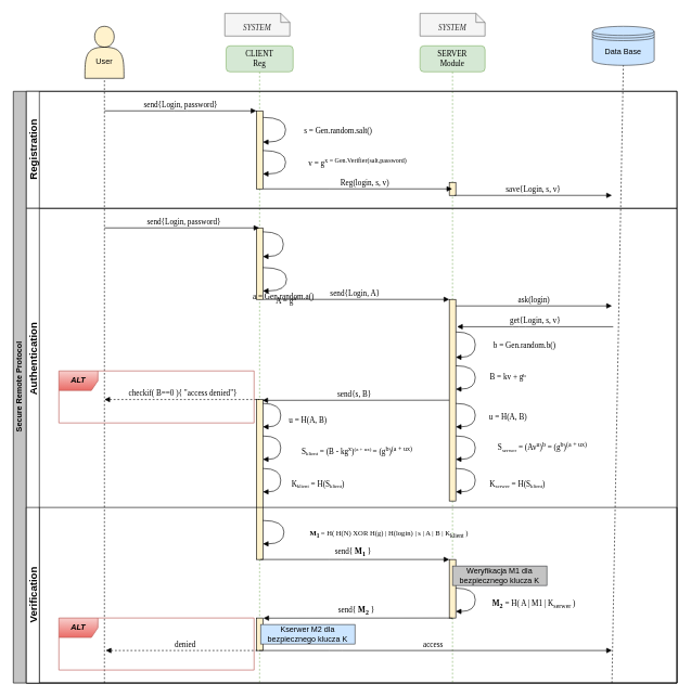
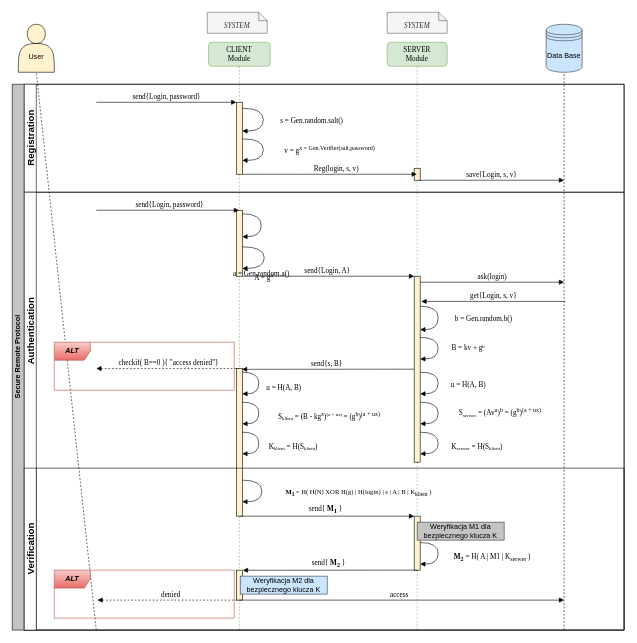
  <mxCell id="0" />
  <mxCell id="1" parent="0" />
  <mxCell id="2" value="SERVER&lt;br&gt;Module" style="shape=umlLifeline;perimeter=lifelinePerimeter;whiteSpace=wrap;html=1;container=1;collapsible=0;recursiveResize=0;outlineConnect=0;rounded=1;shadow=0;comic=0;labelBackgroundColor=none;strokeWidth=1;fontFamily=Verdana;fontSize=12;align=center;fillColor=#d5e8d4;strokeColor=#82b366;" parent="1" vertex="1"><mxGeometry x="645" y="70" width="100" height="980" as="geometry" /></mxCell>
  <mxCell id="3" value="" style="html=1;points=[];perimeter=orthogonalPerimeter;rounded=0;shadow=0;comic=0;labelBackgroundColor=none;strokeWidth=1;fontFamily=Verdana;fontSize=12;align=center;fillColor=#fff2cc;strokeColor=#000000;" parent="2" vertex="1"><mxGeometry x="45" y="210" width="10" height="20" as="geometry" /></mxCell>
  <mxCell id="4" value="" style="html=1;points=[];perimeter=orthogonalPerimeter;rounded=0;shadow=0;comic=0;labelBackgroundColor=none;strokeWidth=1;fontFamily=Verdana;fontSize=12;align=center;fillColor=#fff2cc;strokeColor=#000000;" vertex="1" parent="2"><mxGeometry x="45" y="390" width="10" height="310" as="geometry" /></mxCell>
  <mxCell id="5" value="u = H(A, B)" style="html=1;verticalAlign=bottom;endArrow=block;labelBackgroundColor=none;fontFamily=Verdana;fontSize=12;elbow=vertical;edgeStyle=orthogonalEdgeStyle;curved=1;" edge="1" parent="2"><mxGeometry x="0.375" y="-50" relative="1" as="geometry"><mxPoint x="55" y="550" as="sourcePoint" /><mxPoint x="55" y="586" as="targetPoint" /><Array as="points"><mxPoint x="85" y="550" /><mxPoint x="85" y="586" /></Array><mxPoint x="50" y="44" as="offset" /></mxGeometry></mxCell>
  <mxCell id="6" value="&amp;nbsp; S&lt;span style=&quot;font-size: 10px&quot;&gt;&lt;sub&gt;serwer&lt;/sub&gt;&lt;/span&gt;&amp;nbsp;= (Av&lt;sup&gt;u&lt;/sup&gt;)&lt;sup&gt;b&lt;/sup&gt; = (g&lt;sup&gt;b&lt;/sup&gt;)&lt;sup&gt;(a + ux)&lt;/sup&gt;" style="html=1;verticalAlign=bottom;endArrow=block;labelBackgroundColor=none;fontFamily=Verdana;fontSize=12;elbow=vertical;edgeStyle=orthogonalEdgeStyle;curved=1;" edge="1" parent="2" source="4" target="4"><mxGeometry x="0.375" y="-100" relative="1" as="geometry"><mxPoint x="60" y="600.004" as="sourcePoint" /><mxPoint x="60" y="635.936" as="targetPoint" /><Array as="points"><mxPoint x="85" y="600" /><mxPoint x="85" y="636" /></Array><mxPoint x="100" y="94" as="offset" /></mxGeometry></mxCell>
  <mxCell id="7" value="&amp;nbsp; &amp;nbsp;K&lt;span style=&quot;font-size: 10px&quot;&gt;&lt;sub&gt;serwer&lt;/sub&gt;&lt;/span&gt;&amp;nbsp;= H(S&lt;sub&gt;&lt;font style=&quot;font-size: 8px&quot;&gt;klient&lt;/font&gt;&lt;/sub&gt;)" style="html=1;verticalAlign=bottom;endArrow=block;labelBackgroundColor=none;fontFamily=Verdana;fontSize=12;elbow=vertical;edgeStyle=orthogonalEdgeStyle;curved=1;" edge="1" parent="2" source="4" target="4"><mxGeometry x="0.375" y="-60" relative="1" as="geometry"><mxPoint x="60" y="650.004" as="sourcePoint" /><mxPoint x="60" y="686.004" as="targetPoint" /><Array as="points"><mxPoint x="85" y="650" /><mxPoint x="85" y="686" /></Array><mxPoint x="60" y="60" as="offset" /></mxGeometry></mxCell>
  <mxCell id="8" value="&amp;nbsp;b = Gen.random.b()" style="html=1;verticalAlign=bottom;endArrow=block;labelBackgroundColor=none;fontFamily=Verdana;fontSize=12;elbow=vertical;edgeStyle=orthogonalEdgeStyle;curved=1;" edge="1" parent="2" source="4" target="4"><mxGeometry x="0.459" y="-78" relative="1" as="geometry"><mxPoint x="52" y="440" as="sourcePoint" /><mxPoint x="52" y="479" as="targetPoint" /><Array as="points"><mxPoint x="85" y="440" /><mxPoint x="85" y="479" /></Array><mxPoint x="77" y="69" as="offset" /></mxGeometry></mxCell>
  <mxCell id="9" value="B = kv + g&lt;span style=&quot;font-size: 10px&quot;&gt;&lt;sup&gt;b&lt;/sup&gt;&lt;/span&gt;" style="html=1;verticalAlign=bottom;endArrow=block;labelBackgroundColor=none;fontFamily=Verdana;fontSize=12;elbow=vertical;edgeStyle=orthogonalEdgeStyle;curved=1;" edge="1" parent="2" source="4" target="4"><mxGeometry x="0.375" y="-51" relative="1" as="geometry"><mxPoint x="53" y="491.5" as="sourcePoint" /><mxPoint x="53" y="527.5" as="targetPoint" /><Array as="points"><mxPoint x="85" y="492" /><mxPoint x="85" y="528" /></Array><mxPoint x="50" y="43" as="offset" /></mxGeometry></mxCell>
- <mxCell id="10" value="CLIENT&lt;br&gt;Reg" style="shape=umlLifeline;perimeter=lifelinePerimeter;whiteSpace=wrap;html=1;container=1;collapsible=0;recursiveResize=0;outlineConnect=0;rounded=1;shadow=0;comic=0;labelBackgroundColor=none;strokeWidth=1;fontFamily=Verdana;fontSize=12;align=center;fillColor=#d5e8d4;strokeColor=#82b366;" parent="1" vertex="1"><mxGeometry x="347" y="70" width="103" height="980" as="geometry" /></mxCell>
+ <mxCell id="10" value="CLIENT&lt;br&gt;Module" style="shape=umlLifeline;perimeter=lifelinePerimeter;whiteSpace=wrap;html=1;container=1;collapsible=0;recursiveResize=0;outlineConnect=0;rounded=1;shadow=0;comic=0;labelBackgroundColor=none;strokeWidth=1;fontFamily=Verdana;fontSize=12;align=center;fillColor=#d5e8d4;strokeColor=#82b366;" parent="1" vertex="1"><mxGeometry x="347" y="70" width="103" height="980" as="geometry" /></mxCell>
  <mxCell id="11" value="s = Gen.random.salt()" style="html=1;verticalAlign=bottom;endArrow=block;labelBackgroundColor=none;fontFamily=Verdana;fontSize=12;elbow=vertical;edgeStyle=orthogonalEdgeStyle;curved=1;" parent="10" edge="1"><mxGeometry x="0.352" y="-80" relative="1" as="geometry"><mxPoint x="56.5" y="110" as="sourcePoint" /><mxPoint x="56.5" y="148" as="targetPoint" /><Array as="points"><mxPoint x="91.5" y="110" /><mxPoint x="91.5" y="148" /></Array><mxPoint x="80" y="72" as="offset" /></mxGeometry></mxCell>
  <mxCell id="12" value="" style="html=1;points=[];perimeter=orthogonalPerimeter;rounded=0;shadow=0;comic=0;labelBackgroundColor=none;strokeWidth=1;fontFamily=Verdana;fontSize=12;align=center;fillColor=#fff2cc;strokeColor=#000000;" vertex="1" parent="10"><mxGeometry x="46.5" y="280" width="10" height="110" as="geometry" /></mxCell>
  <mxCell id="13" value="get{Login, s, v}" style="html=1;verticalAlign=bottom;endArrow=none;labelBackgroundColor=none;fontFamily=Verdana;fontSize=12;edgeStyle=elbowEdgeStyle;elbow=vertical;startArrow=block;startFill=1;endFill=0;" edge="1" parent="10"><mxGeometry relative="1" as="geometry"><mxPoint x="355" y="432" as="sourcePoint" /><mxPoint x="595" y="432" as="targetPoint" /><Array as="points"><mxPoint x="450" y="432" /><mxPoint x="425" y="422" /></Array></mxGeometry></mxCell>
  <mxCell id="14" value="" style="html=1;points=[];perimeter=orthogonalPerimeter;rounded=0;shadow=0;comic=0;labelBackgroundColor=none;strokeWidth=1;fontFamily=Verdana;fontSize=12;align=center;fillColor=#fff2cc;strokeColor=#000000;" vertex="1" parent="10"><mxGeometry x="46.5" y="544" width="10" height="246" as="geometry" /></mxCell>
  <mxCell id="15" value="&amp;nbsp; &amp;nbsp; &amp;nbsp;u = H(A, B)" style="html=1;verticalAlign=bottom;endArrow=block;labelBackgroundColor=none;fontFamily=Verdana;fontSize=12;elbow=vertical;edgeStyle=orthogonalEdgeStyle;curved=1;" edge="1" parent="10" source="14" target="14"><mxGeometry x="0.419" y="-35" relative="1" as="geometry"><mxPoint x="64" y="550" as="sourcePoint" /><mxPoint x="64" y="586" as="targetPoint" /><Array as="points"><mxPoint x="84" y="550" /><mxPoint x="84" y="586" /></Array><mxPoint x="35" y="35" as="offset" /></mxGeometry></mxCell>
  <mxCell id="16" value="&amp;nbsp; S&lt;sub&gt;&lt;font style=&quot;font-size: 8px&quot;&gt;klient&lt;/font&gt;&lt;/sub&gt; = (B - kg&lt;sup&gt;x&lt;/sup&gt;)&lt;span style=&quot;font-size: 10px&quot;&gt;&lt;sup&gt;(a + ux)&amp;nbsp;&lt;/sup&gt;&lt;/span&gt;= (g&lt;sup&gt;b&lt;/sup&gt;)&lt;sup&gt;(a + ux)&lt;/sup&gt;" style="html=1;verticalAlign=bottom;endArrow=block;labelBackgroundColor=none;fontFamily=Verdana;fontSize=12;elbow=vertical;edgeStyle=orthogonalEdgeStyle;curved=1;" edge="1" parent="10" source="14" target="14"><mxGeometry x="0.419" y="-115" relative="1" as="geometry"><mxPoint x="64" y="600" as="sourcePoint" /><mxPoint x="64" y="636" as="targetPoint" /><Array as="points"><mxPoint x="84" y="600" /><mxPoint x="84" y="636" /></Array><mxPoint x="115" y="115" as="offset" /></mxGeometry></mxCell>
  <mxCell id="17" value="&amp;nbsp; K&lt;sub&gt;&lt;font style=&quot;font-size: 8px&quot;&gt;klient&lt;/font&gt;&lt;/sub&gt;&amp;nbsp;= H(S&lt;sub&gt;&lt;font style=&quot;font-size: 8px&quot;&gt;klient&lt;/font&gt;&lt;/sub&gt;)" style="html=1;verticalAlign=bottom;endArrow=block;labelBackgroundColor=none;fontFamily=Verdana;fontSize=12;elbow=vertical;edgeStyle=orthogonalEdgeStyle;curved=1;" edge="1" parent="10" source="14" target="14"><mxGeometry x="0.419" y="-55" relative="1" as="geometry"><mxPoint x="64" y="650" as="sourcePoint" /><mxPoint x="64" y="686" as="targetPoint" /><Array as="points"><mxPoint x="84" y="650" /><mxPoint x="84" y="686" /></Array><mxPoint x="55" y="55" as="offset" /></mxGeometry></mxCell>
  <mxCell id="18" value="" style="html=1;points=[];perimeter=orthogonalPerimeter;rounded=0;shadow=0;comic=0;labelBackgroundColor=none;strokeWidth=1;fontFamily=Verdana;fontSize=12;align=center;fillColor=#fff2cc;strokeColor=#000000;" parent="10" vertex="1"><mxGeometry x="46.5" y="100" width="10" height="120" as="geometry" /></mxCell>
  <mxCell id="19" value="" style="html=1;points=[];perimeter=orthogonalPerimeter;rounded=0;shadow=0;comic=0;labelBackgroundColor=none;strokeWidth=1;fontFamily=Verdana;fontSize=12;align=center;fillColor=#fff2cc;strokeColor=#000000;" vertex="1" parent="10"><mxGeometry x="46.5" y="880" width="10" height="50" as="geometry" /></mxCell>
  <mxCell id="20" value="a = Gen.random.a()" style="html=1;verticalAlign=bottom;endArrow=block;labelBackgroundColor=none;fontFamily=Verdana;fontSize=12;elbow=vertical;edgeStyle=orthogonalEdgeStyle;curved=1;" edge="1" parent="10" source="12" target="12"><mxGeometry x="0.376" y="-75" relative="1" as="geometry"><mxPoint x="53" y="286" as="sourcePoint" /><mxPoint x="53" y="324" as="targetPoint" /><Array as="points"><mxPoint x="88" y="286" /><mxPoint x="88" y="324" /></Array><mxPoint x="75" y="71" as="offset" /></mxGeometry></mxCell>
  <mxCell id="21" value="A = g&lt;sup&gt;a&lt;/sup&gt;" style="html=1;verticalAlign=bottom;endArrow=block;labelBackgroundColor=none;fontFamily=Verdana;fontSize=12;elbow=vertical;edgeStyle=orthogonalEdgeStyle;curved=1;" edge="1" parent="10" source="12" target="12"><mxGeometry x="0.33" y="-31" relative="1" as="geometry"><mxPoint x="63" y="341" as="sourcePoint" /><mxPoint x="63" y="377" as="targetPoint" /><Array as="points"><mxPoint x="93" y="341" /><mxPoint x="93" y="377" /></Array><mxPoint x="30" y="24" as="offset" /></mxGeometry></mxCell>
  <mxCell id="22" value="&lt;font style=&quot;font-size: 11px&quot;&gt;&lt;b&gt;M&lt;/b&gt;&lt;sub&gt;&lt;b&gt;1&lt;/b&gt; &lt;/sub&gt;= &lt;font style=&quot;line-height: 120% ; font-size: 11px&quot;&gt;H( H(N) XOR H(g) | H(login) | s | A | B | K&lt;sub&gt;klient&lt;/sub&gt; )&lt;/font&gt;&lt;/font&gt;" style="html=1;verticalAlign=bottom;endArrow=block;labelBackgroundColor=none;fontFamily=Verdana;fontSize=12;elbow=vertical;edgeStyle=orthogonalEdgeStyle;curved=1;" edge="1" parent="10" source="14" target="14"><mxGeometry x="0.45" y="-165" relative="1" as="geometry"><mxPoint x="67" y="730" as="sourcePoint" /><mxPoint x="73" y="766" as="targetPoint" /><Array as="points"><mxPoint x="89" y="730" /><mxPoint x="89" y="766" /></Array><mxPoint x="165" y="162" as="offset" /></mxGeometry></mxCell>
  <mxCell id="23" value="send{Login, password}" style="html=1;verticalAlign=bottom;endArrow=block;labelBackgroundColor=none;fontFamily=Verdana;fontSize=12;edgeStyle=elbowEdgeStyle;elbow=vertical;endFill=1;" parent="1" target="18" edge="1"><mxGeometry relative="1" as="geometry"><mxPoint x="160" y="170" as="sourcePoint" /><mxPoint x="390" y="172" as="targetPoint" /></mxGeometry></mxCell>
  <mxCell id="24" value="Reg(login, s, v)" style="html=1;verticalAlign=bottom;endArrow=block;labelBackgroundColor=none;fontFamily=Verdana;fontSize=12;edgeStyle=elbowEdgeStyle;elbow=vertical;" parent="1" source="18" target="2" edge="1"><mxGeometry x="0.55" y="-70" relative="1" as="geometry"><mxPoint x="475" y="200" as="sourcePoint" /><mxPoint x="1085" y="300" as="targetPoint" /><Array as="points"><mxPoint x="515" y="290" /><mxPoint x="555" y="300" /><mxPoint x="615" y="290" /><mxPoint x="605" y="300" /><mxPoint x="625" y="300" /><mxPoint x="455" y="290" /><mxPoint x="475" y="350" /><mxPoint x="495" y="280" /></Array><mxPoint x="-70" y="-70" as="offset" /></mxGeometry></mxCell>
  <mxCell id="25" value="&lt;i&gt;&lt;br&gt;SYSTEM&lt;/i&gt;" style="shape=note;whiteSpace=wrap;html=1;size=14;verticalAlign=top;align=center;spacingTop=-6;rounded=0;shadow=0;comic=0;labelBackgroundColor=none;strokeWidth=1;fontFamily=Verdana;fontSize=12;fillColor=#f5f5f5;strokeColor=#666666;fontColor=#333333;" parent="1" vertex="1"><mxGeometry x="345" y="20" width="100" height="35" as="geometry" /></mxCell>
  <mxCell id="26" value="&lt;i&gt;&lt;br&gt;SYSTEM&lt;/i&gt;" style="shape=note;whiteSpace=wrap;html=1;size=14;verticalAlign=top;align=center;spacingTop=-6;rounded=0;shadow=0;comic=0;labelBackgroundColor=none;strokeWidth=1;fontFamily=Verdana;fontSize=12;fillColor=#f5f5f5;strokeColor=#666666;fontColor=#333333;" parent="1" vertex="1"><mxGeometry x="645" y="20" width="100" height="35" as="geometry" /></mxCell>
- <mxCell id="27" value="Data Base" style="shape=datastore;whiteSpace=wrap;html=1;fillColor=#cce5ff;strokeColor=#36393d;" parent="1" vertex="1"><mxGeometry x="910" y="40" width="95" height="60" as="geometry" /></mxCell>
- <mxCell id="28" value="&lt;br&gt;&lt;br&gt;User" style="shape=actor;whiteSpace=wrap;html=1;fillColor=#fff2cc;strokeColor=#000000;" parent="1" vertex="1"><mxGeometry x="130" y="40" width="60" height="80" as="geometry" /></mxCell>
+ <mxCell id="27" value="Data Base" style="shape=datastore;whiteSpace=wrap;html=1;fillColor=#cce5ff;strokeColor=#36393d;" parent="1" vertex="1"><mxGeometry x="910" y="40" width="60" height="80" as="geometry" /></mxCell>
+ <mxCell id="28" value="&lt;br&gt;&lt;br&gt;User" style="shape=actor;whiteSpace=wrap;html=1;fillColor=#fff2cc;strokeColor=#000000;" parent="1" vertex="1"><mxGeometry x="30" y="40" width="60" height="80" as="geometry" /></mxCell>
  <mxCell id="29" value="" style="endArrow=none;dashed=1;html=1;entryX=0.5;entryY=1;entryDx=0;entryDy=0;" parent="1" target="28" edge="1"><mxGeometry width="50" height="50" relative="1" as="geometry"><mxPoint x="160" y="1050" as="sourcePoint" /><mxPoint x="205" y="110" as="targetPoint" /></mxGeometry></mxCell>
  <mxCell id="30" value="" style="endArrow=none;dashed=1;html=1;entryX=0.5;entryY=1;entryDx=0;entryDy=0;rounded=0;" parent="1" target="27" edge="1"><mxGeometry width="50" height="50" relative="1" as="geometry"><mxPoint x="940" y="1050" as="sourcePoint" /><mxPoint x="705" y="290" as="targetPoint" /></mxGeometry></mxCell>
  <mxCell id="31" value="Secure Remote Protocol" style="swimlane;html=1;childLayout=stackLayout;resizeParent=1;resizeParentMax=0;horizontal=0;startSize=20;horizontalStack=0;strokeColor=#000000;fillColor=#C4C4C4;" parent="1" vertex="1"><mxGeometry x="20" y="140" width="1020" height="910" as="geometry" /></mxCell>
  <mxCell id="32" value="&lt;font style=&quot;font-size: 16px&quot;&gt;Registration&lt;/font&gt;" style="swimlane;html=1;startSize=20;horizontal=0;" parent="31" vertex="1"><mxGeometry x="20" width="1000" height="180" as="geometry" /></mxCell>
  <mxCell id="33" value="save{Login, s, v}" style="html=1;verticalAlign=bottom;endArrow=block;labelBackgroundColor=none;fontFamily=Verdana;fontSize=12;edgeStyle=elbowEdgeStyle;elbow=vertical;" parent="32" edge="1"><mxGeometry relative="1" as="geometry"><mxPoint x="658" y="160" as="sourcePoint" /><mxPoint x="900" y="160" as="targetPoint" /><Array as="points" /></mxGeometry></mxCell>
  <mxCell id="34" value="v = g&lt;sup&gt;x = Gen.Verifier(salt,password)&lt;/sup&gt;" style="html=1;verticalAlign=bottom;endArrow=block;labelBackgroundColor=none;fontFamily=Verdana;fontSize=12;elbow=vertical;edgeStyle=orthogonalEdgeStyle;curved=1;" parent="32" edge="1"><mxGeometry x="0.34" y="-110" relative="1" as="geometry"><mxPoint x="363.5" y="91" as="sourcePoint" /><mxPoint x="363.5" y="127" as="targetPoint" /><Array as="points"><mxPoint x="398.5" y="91" /><mxPoint x="398.5" y="127" /></Array><mxPoint x="110" y="103" as="offset" /></mxGeometry></mxCell>
  <mxCell id="35" value="&lt;font style=&quot;font-size: 16px&quot;&gt;&amp;nbsp; &amp;nbsp; &amp;nbsp; &amp;nbsp; &amp;nbsp; &amp;nbsp; &amp;nbsp; &amp;nbsp; &amp;nbsp; &amp;nbsp; &amp;nbsp; &amp;nbsp; &amp;nbsp; &amp;nbsp; &amp;nbsp; &amp;nbsp; &amp;nbsp; &amp;nbsp; &amp;nbsp; &amp;nbsp; &amp;nbsp; &amp;nbsp; &amp;nbsp; &amp;nbsp; &amp;nbsp; &amp;nbsp; &amp;nbsp; &amp;nbsp; &amp;nbsp; &amp;nbsp; Authentication&lt;/font&gt;" style="swimlane;html=1;startSize=20;horizontal=0;align=center;" parent="31" vertex="1"><mxGeometry x="20" y="180" width="1000" height="730" as="geometry" /></mxCell>
  <mxCell id="36" value="send{Login, password}" style="html=1;verticalAlign=bottom;endArrow=block;labelBackgroundColor=none;fontFamily=Verdana;fontSize=12;edgeStyle=elbowEdgeStyle;elbow=vertical;" edge="1" parent="35" target="10"><mxGeometry x="0.024" relative="1" as="geometry"><mxPoint x="120" y="30" as="sourcePoint" /><mxPoint x="250" y="35" as="targetPoint" /><Array as="points"><mxPoint x="320" y="30" /><mxPoint x="200" y="20" /></Array><mxPoint as="offset" /></mxGeometry></mxCell>
  <mxCell id="37" value="ask(login)" style="html=1;verticalAlign=bottom;endArrow=block;labelBackgroundColor=none;fontFamily=Verdana;fontSize=12;edgeStyle=elbowEdgeStyle;elbow=vertical;" edge="1" parent="35" source="4"><mxGeometry relative="1" as="geometry"><mxPoint x="695" y="151" as="sourcePoint" /><mxPoint x="900" y="150" as="targetPoint" /><Array as="points"><mxPoint x="900" y="150" /></Array></mxGeometry></mxCell>
  <mxCell id="38" value="checkif( B==0 ){ &quot;access denied&quot;}&amp;nbsp;" style="html=1;verticalAlign=bottom;endArrow=none;labelBackgroundColor=none;fontFamily=Verdana;fontSize=12;edgeStyle=elbowEdgeStyle;elbow=vertical;endFill=0;startArrow=block;startFill=1;dashed=1;" edge="1" parent="35"><mxGeometry x="0.024" relative="1" as="geometry"><mxPoint x="120" y="294" as="sourcePoint" /><mxPoint x="358" y="294" as="targetPoint" /><Array as="points"><mxPoint x="320" y="294" /><mxPoint x="200" y="284" /></Array><mxPoint as="offset" /></mxGeometry></mxCell>
  <mxCell id="39" value="&lt;b&gt;&lt;i&gt;ALT&lt;/i&gt;&lt;/b&gt;" style="shape=umlFrame;whiteSpace=wrap;html=1;fillColor=#f8cecc;strokeColor=#b85450;gradientColor=#ea6b66;" vertex="1" parent="35"><mxGeometry x="50" y="250" width="300" height="80" as="geometry" /></mxCell>
  <mxCell id="40" value="&lt;font style=&quot;font-size: 16px&quot;&gt;Verification&lt;/font&gt;" style="swimlane;html=1;startSize=20;horizontal=0;" parent="35" vertex="1"><mxGeometry y="460" width="1000" height="270" as="geometry" /></mxCell>
  <mxCell id="41" value="send{ &lt;b&gt;M&lt;sub&gt;1&lt;/sub&gt; &lt;/b&gt;}" style="html=1;verticalAlign=bottom;endArrow=block;labelBackgroundColor=none;fontFamily=Verdana;fontSize=12;edgeStyle=elbowEdgeStyle;elbow=vertical;endFill=1;" edge="1" parent="40"><mxGeometry x="-0.018" relative="1" as="geometry"><mxPoint x="360" y="80" as="sourcePoint" /><mxPoint x="650" y="80" as="targetPoint" /><Array as="points"><mxPoint x="475" y="80" /><mxPoint x="515" y="90" /><mxPoint x="575" y="80" /><mxPoint x="565" y="90" /><mxPoint x="585" y="90" /><mxPoint x="415" y="80" /><mxPoint x="435" y="140" /><mxPoint x="455" y="70" /></Array><mxPoint as="offset" /></mxGeometry></mxCell>
  <mxCell id="42" value="" style="html=1;points=[];perimeter=orthogonalPerimeter;rounded=0;shadow=0;comic=0;labelBackgroundColor=none;strokeWidth=1;fontFamily=Verdana;fontSize=12;align=center;fillColor=#fff2cc;strokeColor=#000000;" vertex="1" parent="40"><mxGeometry x="650" y="80" width="10" height="90" as="geometry" /></mxCell>
  <mxCell id="43" value="&lt;b&gt;M&lt;sub&gt;2&lt;/sub&gt;&lt;/b&gt; = H( A | M1 | K&lt;sub&gt;serwer&lt;/sub&gt; )" style="html=1;verticalAlign=bottom;endArrow=block;labelBackgroundColor=none;fontFamily=Verdana;fontSize=12;elbow=vertical;edgeStyle=orthogonalEdgeStyle;curved=1;" edge="1" parent="40"><mxGeometry x="0.375" y="-90" relative="1" as="geometry"><mxPoint x="660" y="124.0" as="sourcePoint" /><mxPoint x="660" y="160.0" as="targetPoint" /><Array as="points"><mxPoint x="690" y="124" /><mxPoint x="690" y="160" /></Array><mxPoint x="90" y="90" as="offset" /></mxGeometry></mxCell>
  <mxCell id="44" value="Weryfikacja M1 dla bezpiecznego klucza K" style="rounded=0;whiteSpace=wrap;html=1;fillColor=#c4c4c4;strokeColor=#36393d;" vertex="1" parent="40"><mxGeometry x="655" y="90" width="145" height="30" as="geometry" /></mxCell>
  <mxCell id="45" value="send{ &lt;b&gt;M&lt;sub&gt;2&lt;/sub&gt;&lt;/b&gt; }" style="html=1;verticalAlign=bottom;endArrow=none;labelBackgroundColor=none;fontFamily=Verdana;fontSize=12;edgeStyle=elbowEdgeStyle;elbow=vertical;endFill=0;startArrow=block;startFill=1;exitX=0.931;exitY=0.005;exitDx=0;exitDy=0;exitPerimeter=0;" edge="1" parent="40"><mxGeometry x="-0.018" relative="1" as="geometry"><mxPoint x="364.31" y="170.23" as="sourcePoint" /><mxPoint x="655" y="171" as="targetPoint" /><Array as="points"><mxPoint x="505" y="170" /><mxPoint x="545" y="180" /><mxPoint x="605" y="170" /><mxPoint x="595" y="180" /><mxPoint x="615" y="180" /><mxPoint x="445" y="170" /><mxPoint x="465" y="230" /><mxPoint x="485" y="160" /></Array><mxPoint as="offset" /></mxGeometry></mxCell>
  <mxCell id="46" value="&lt;b&gt;&lt;i&gt;ALT&lt;/i&gt;&lt;/b&gt;" style="shape=umlFrame;whiteSpace=wrap;html=1;fillColor=#f8cecc;strokeColor=#b85450;gradientColor=#ea6b66;" vertex="1" parent="40"><mxGeometry x="50" y="170" width="300" height="80" as="geometry" /></mxCell>
- <mxCell id="47" value="Kserwer M2 dla bezpiecznego klucza K" style="rounded=0;whiteSpace=wrap;html=1;fillColor=#cce5ff;strokeColor=#36393d;" vertex="1" parent="40"><mxGeometry x="360" y="180" width="145" height="30" as="geometry" /></mxCell>
+ <mxCell id="47" value="Weryfikacja M2 dla bezpiecznego klucza K" style="rounded=0;whiteSpace=wrap;html=1;fillColor=#cce5ff;strokeColor=#36393d;" vertex="1" parent="40"><mxGeometry x="360" y="180" width="145" height="30" as="geometry" /></mxCell>
  <mxCell id="48" value="denied" style="html=1;verticalAlign=bottom;endArrow=none;labelBackgroundColor=none;fontFamily=Verdana;fontSize=12;edgeStyle=elbowEdgeStyle;elbow=vertical;endFill=0;startArrow=block;startFill=1;dashed=1;" edge="1" parent="40"><mxGeometry x="0.024" relative="1" as="geometry"><mxPoint x="122" y="220" as="sourcePoint" /><mxPoint x="360" y="220" as="targetPoint" /><Array as="points"><mxPoint x="322" y="220" /><mxPoint x="202" y="210" /></Array><mxPoint as="offset" /></mxGeometry></mxCell>
  <mxCell id="49" value="access" style="html=1;verticalAlign=bottom;endArrow=block;labelBackgroundColor=none;fontFamily=Verdana;fontSize=12;edgeStyle=elbowEdgeStyle;elbow=vertical;endFill=1;" edge="1" parent="40"><mxGeometry x="-0.018" relative="1" as="geometry"><mxPoint x="360" y="220" as="sourcePoint" /><mxPoint x="900" y="220" as="targetPoint" /><Array as="points"><mxPoint x="475" y="220" /><mxPoint x="515" y="230" /><mxPoint x="575" y="220" /><mxPoint x="565" y="230" /><mxPoint x="585" y="230" /><mxPoint x="415" y="220" /><mxPoint x="435" y="280" /><mxPoint x="455" y="210" /></Array><mxPoint as="offset" /></mxGeometry></mxCell>
  <mxCell id="50" value="send{Login, A}" style="html=1;verticalAlign=bottom;endArrow=block;labelBackgroundColor=none;fontFamily=Verdana;fontSize=12;edgeStyle=elbowEdgeStyle;elbow=vertical;endFill=1;" edge="1" parent="1" source="12" target="4"><mxGeometry x="-0.018" relative="1" as="geometry"><mxPoint x="478" y="370" as="sourcePoint" /><mxPoint x="673" y="462" as="targetPoint" /><Array as="points"><mxPoint x="518" y="460" /><mxPoint x="558" y="470" /><mxPoint x="618" y="460" /><mxPoint x="608" y="470" /><mxPoint x="628" y="470" /><mxPoint x="458" y="460" /><mxPoint x="478" y="520" /><mxPoint x="498" y="450" /></Array><mxPoint as="offset" /></mxGeometry></mxCell>
  <mxCell id="51" value="send{s, B}" style="html=1;verticalAlign=bottom;endArrow=none;labelBackgroundColor=none;fontFamily=Verdana;fontSize=12;edgeStyle=elbowEdgeStyle;elbow=vertical;endFill=0;startArrow=block;startFill=1;exitX=0.931;exitY=0.005;exitDx=0;exitDy=0;exitPerimeter=0;" edge="1" parent="1" source="14" target="4"><mxGeometry x="-0.018" relative="1" as="geometry"><mxPoint x="427" y="615" as="sourcePoint" /><mxPoint x="692" y="616" as="targetPoint" /><Array as="points"><mxPoint x="542" y="615" /><mxPoint x="582" y="625" /><mxPoint x="642" y="615" /><mxPoint x="632" y="625" /><mxPoint x="652" y="625" /><mxPoint x="482" y="615" /><mxPoint x="502" y="675" /><mxPoint x="522" y="605" /></Array><mxPoint as="offset" /></mxGeometry></mxCell>
